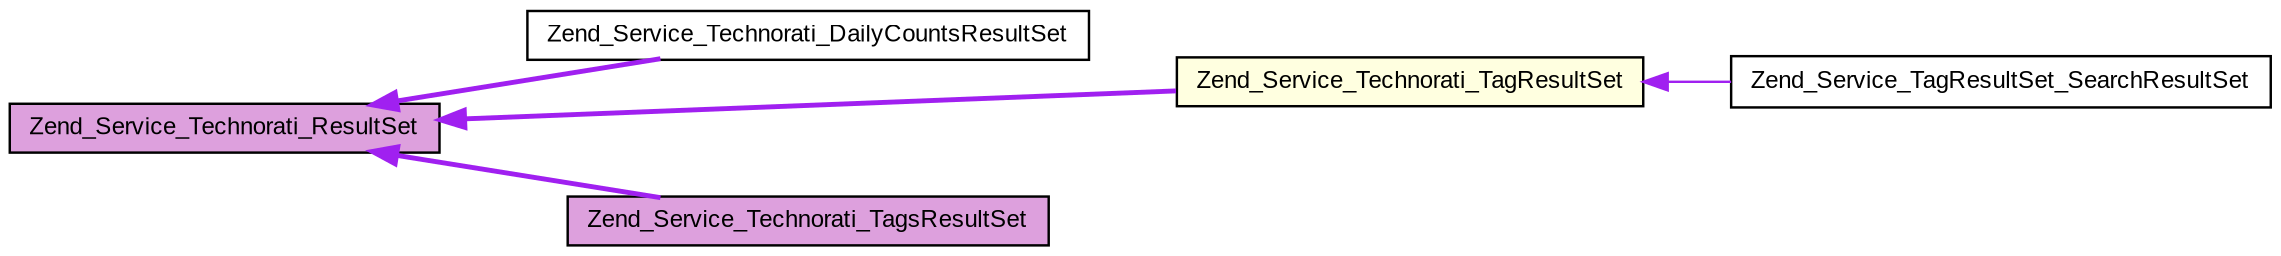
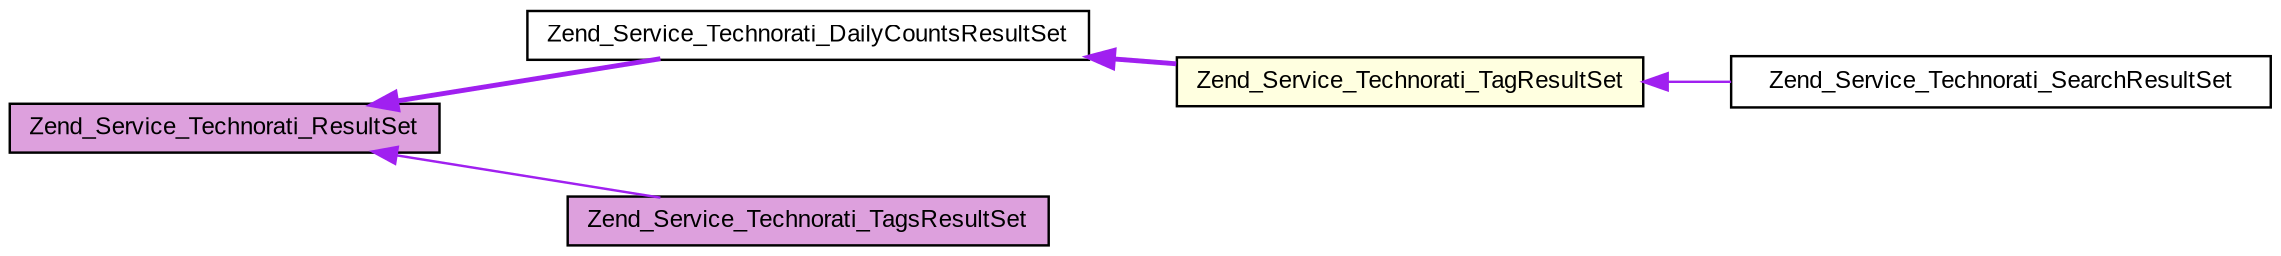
  digraph {
    fontname="Liberation Sans"
    rankdir=LR
    node [color=black fillcolor=plum fontname="Liberation Sans" fontsize=10 shape=record style=filled]
    edge [color=purple dir=back fontname="Liberation Sans" fontsize=10 labelfontname=Helvetica labelfontsize=10 style=bold]
    n1 [height=0.2 label=Zend_Service_Technorati_ResultSet width=0.4]
    n2 [fillcolor=white height=0.2 label=Zend_Service_Technorati_DailyCountsResultSet width=0.4]
    n3 [fillcolor=lightyellow height=0.2 label=Zend_Service_Technorati_TagResultSet width=0.4]
    n4 [height=0.2 label=Zend_Service_Technorati_TagsResultSet width=0.4]
-   n5 [fillcolor=white height=0.2 label=Zend_Service_TagResultSet_SearchResultSet width=0.4]
+   n5 [fillcolor=white height=0.2 label=Zend_Service_Technorati_SearchResultSet width=0.4]
    n1 -> n2
-   n1 -> n3
-   n1 -> n4
+   n2 -> n3
+   n1 -> n4 [style=solid]
    n3 -> n5 [style=solid]
  }
